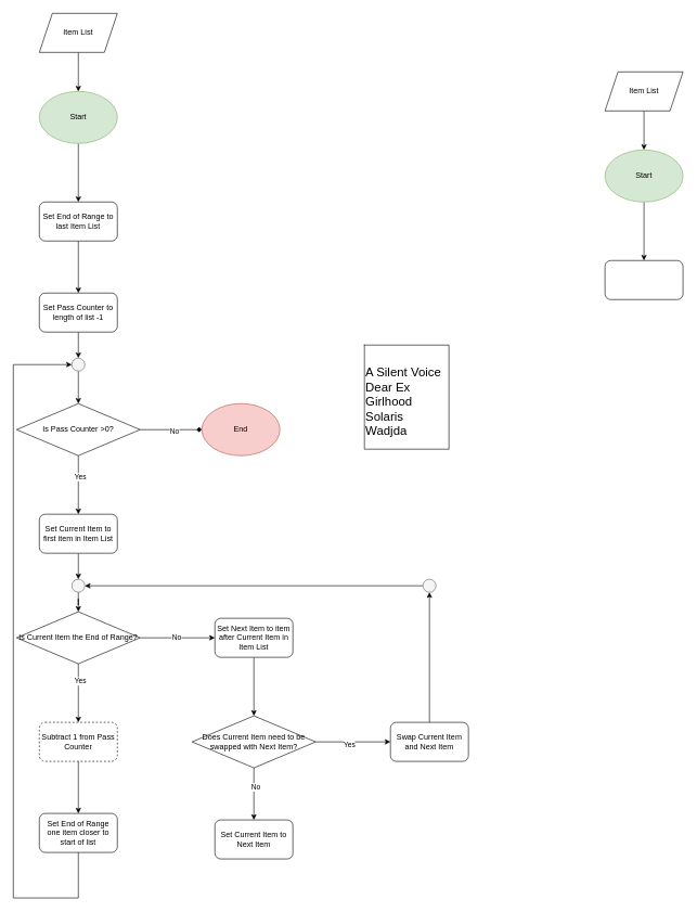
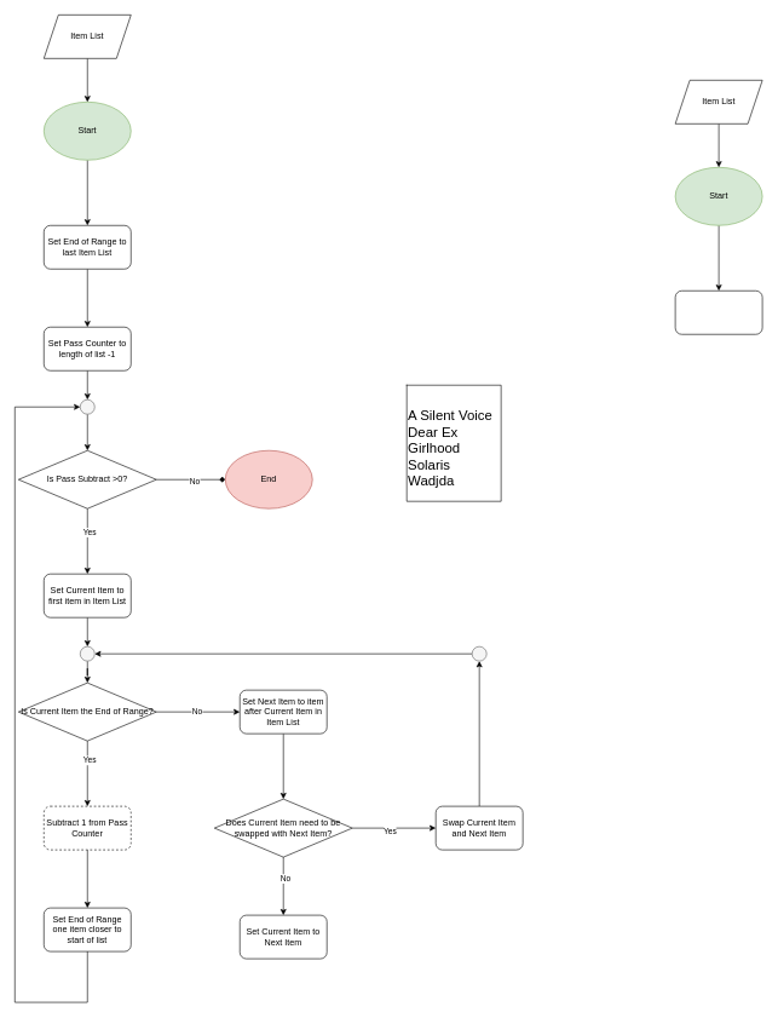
  <mxCell id="0" />
  <mxCell id="1" parent="0" />
  <mxCell id="2" value="" style="edgeStyle=orthogonalEdgeStyle;rounded=0;orthogonalLoop=1;jettySize=auto;html=1;" edge="1" parent="1" source="3" target="5"><mxGeometry relative="1" as="geometry" /></mxCell>
  <mxCell id="3" value="Item List" style="shape=parallelogram;perimeter=parallelogramPerimeter;whiteSpace=wrap;html=1;fixedSize=1;" vertex="1" parent="1"><mxGeometry x="60" y="20" width="120" height="60" as="geometry" /></mxCell>
  <mxCell id="4" value="" style="edgeStyle=orthogonalEdgeStyle;rounded=0;orthogonalLoop=1;jettySize=auto;html=1;" edge="1" parent="1" source="5" target="7"><mxGeometry relative="1" as="geometry" /></mxCell>
  <mxCell id="5" value="Start" style="ellipse;whiteSpace=wrap;html=1;fillColor=#d5e8d4;strokeColor=#82b366;" vertex="1" parent="1"><mxGeometry x="60" y="140" width="120" height="80" as="geometry" /></mxCell>
  <mxCell id="6" value="" style="edgeStyle=orthogonalEdgeStyle;rounded=0;orthogonalLoop=1;jettySize=auto;html=1;" edge="1" parent="1" source="7" target="9"><mxGeometry relative="1" as="geometry" /></mxCell>
  <mxCell id="7" value="Set End of Range to last Item List" style="rounded=1;whiteSpace=wrap;html=1;" vertex="1" parent="1"><mxGeometry x="60" y="310" width="120" height="60" as="geometry" /></mxCell>
  <mxCell id="8" value="" style="edgeStyle=orthogonalEdgeStyle;rounded=0;orthogonalLoop=1;jettySize=auto;html=1;" edge="1" parent="1" source="9" target="11"><mxGeometry relative="1" as="geometry" /></mxCell>
  <mxCell id="9" value="Set Pass Counter to length of list -1" style="rounded=1;whiteSpace=wrap;html=1;" vertex="1" parent="1"><mxGeometry x="60" y="450" width="120" height="60" as="geometry" /></mxCell>
  <mxCell id="10" value="" style="edgeStyle=orthogonalEdgeStyle;rounded=0;orthogonalLoop=1;jettySize=auto;html=1;" edge="1" parent="1" source="11" target="16"><mxGeometry relative="1" as="geometry" /></mxCell>
  <mxCell id="11" value="" style="ellipse;whiteSpace=wrap;html=1;aspect=fixed;fillColor=#f5f5f5;fontColor=#333333;strokeColor=#666666;" vertex="1" parent="1"><mxGeometry x="110" y="550" width="20" height="20" as="geometry" /></mxCell>
  <mxCell id="12" value="" style="edgeStyle=orthogonalEdgeStyle;rounded=0;orthogonalLoop=1;jettySize=auto;html=1;endArrow=diamond;" edge="1" parent="1" source="16" target="17"><mxGeometry relative="1" as="geometry" /></mxCell>
  <mxCell id="13" value="No" style="edgeLabel;html=1;align=center;verticalAlign=middle;resizable=0;points=[];" vertex="1" connectable="0" parent="12"><mxGeometry x="0.095" y="-1" relative="1" as="geometry"><mxPoint as="offset" /></mxGeometry></mxCell>
  <mxCell id="14" value="" style="edgeStyle=orthogonalEdgeStyle;rounded=0;orthogonalLoop=1;jettySize=auto;html=1;" edge="1" parent="1" source="16" target="19"><mxGeometry relative="1" as="geometry" /></mxCell>
  <mxCell id="15" value="Yes" style="edgeLabel;html=1;align=center;verticalAlign=middle;resizable=0;points=[];" vertex="1" connectable="0" parent="14"><mxGeometry x="-0.289" y="2" relative="1" as="geometry"><mxPoint as="offset" /></mxGeometry></mxCell>
- <mxCell id="16" value="Is Pass Counter &amp;gt;0?" style="rhombus;whiteSpace=wrap;html=1;" vertex="1" parent="1"><mxGeometry x="25" y="620" width="190" height="80" as="geometry" /></mxCell>
+ <mxCell id="16" value="Is Pass Subtract &amp;gt;0?" style="rhombus;whiteSpace=wrap;html=1;" vertex="1" parent="1"><mxGeometry x="25" y="620" width="190" height="80" as="geometry" /></mxCell>
  <mxCell id="17" value="End" style="ellipse;whiteSpace=wrap;html=1;fillColor=#f8cecc;strokeColor=#b85450;" vertex="1" parent="1"><mxGeometry x="310" y="620" width="120" height="80" as="geometry" /></mxCell>
  <mxCell id="18" value="" style="edgeStyle=orthogonalEdgeStyle;rounded=0;orthogonalLoop=1;jettySize=auto;html=1;" edge="1" parent="1" source="19" target="21"><mxGeometry relative="1" as="geometry" /></mxCell>
  <mxCell id="19" value="Set Current Item to first item in Item List" style="rounded=1;whiteSpace=wrap;html=1;" vertex="1" parent="1"><mxGeometry x="60" y="790" width="120" height="60" as="geometry" /></mxCell>
  <mxCell id="20" value="" style="edgeStyle=orthogonalEdgeStyle;rounded=0;orthogonalLoop=1;jettySize=auto;html=1;" edge="1" parent="1" source="21" target="26"><mxGeometry relative="1" as="geometry" /></mxCell>
  <mxCell id="21" value="" style="ellipse;whiteSpace=wrap;html=1;aspect=fixed;fillColor=#f5f5f5;fontColor=#333333;strokeColor=#666666;" vertex="1" parent="1"><mxGeometry x="110" y="890" width="20" height="20" as="geometry" /></mxCell>
  <mxCell id="22" value="" style="edgeStyle=orthogonalEdgeStyle;rounded=0;orthogonalLoop=1;jettySize=auto;html=1;" edge="1" parent="1" source="26" target="28"><mxGeometry relative="1" as="geometry" /></mxCell>
  <mxCell id="23" value="No" style="edgeLabel;html=1;align=center;verticalAlign=middle;resizable=0;points=[];" vertex="1" connectable="0" parent="22"><mxGeometry x="-0.043" y="1" relative="1" as="geometry"><mxPoint as="offset" /></mxGeometry></mxCell>
  <mxCell id="24" value="" style="edgeStyle=orthogonalEdgeStyle;rounded=0;orthogonalLoop=1;jettySize=auto;html=1;" edge="1" parent="1" source="26" target="30"><mxGeometry relative="1" as="geometry" /></mxCell>
  <mxCell id="25" value="Yes" style="edgeLabel;html=1;align=center;verticalAlign=middle;resizable=0;points=[];" vertex="1" connectable="0" parent="24"><mxGeometry x="-0.422" y="2" relative="1" as="geometry"><mxPoint as="offset" /></mxGeometry></mxCell>
  <mxCell id="26" value="Is Current Item the End of Range?" style="rhombus;whiteSpace=wrap;html=1;" vertex="1" parent="1"><mxGeometry x="25" y="940" width="190" height="80" as="geometry" /></mxCell>
  <mxCell id="27" value="" style="edgeStyle=orthogonalEdgeStyle;rounded=0;orthogonalLoop=1;jettySize=auto;html=1;" edge="1" parent="1" source="28" target="36"><mxGeometry relative="1" as="geometry" /></mxCell>
  <mxCell id="28" value="Set Next Item to item after Current Item in Item List" style="rounded=1;whiteSpace=wrap;html=1;" vertex="1" parent="1"><mxGeometry x="330" y="950" width="120" height="60" as="geometry" /></mxCell>
  <mxCell id="29" value="" style="edgeStyle=orthogonalEdgeStyle;rounded=0;orthogonalLoop=1;jettySize=auto;html=1;" edge="1" parent="1" source="30" target="31"><mxGeometry relative="1" as="geometry" /></mxCell>
  <mxCell id="30" value="Subtract 1 from Pass Counter" style="rounded=1;whiteSpace=wrap;html=1;dashed=1;" vertex="1" parent="1"><mxGeometry x="60" y="1110" width="120" height="60" as="geometry" /></mxCell>
  <mxCell id="31" value="Set End of Range one item closer to start of list" style="rounded=1;whiteSpace=wrap;html=1;" vertex="1" parent="1"><mxGeometry x="60" y="1250" width="120" height="60" as="geometry" /></mxCell>
  <mxCell id="32" value="" style="edgeStyle=orthogonalEdgeStyle;rounded=0;orthogonalLoop=1;jettySize=auto;html=1;" edge="1" parent="1" source="36" target="38"><mxGeometry relative="1" as="geometry" /></mxCell>
  <mxCell id="33" value="Yes" style="edgeLabel;html=1;align=center;verticalAlign=middle;resizable=0;points=[];" vertex="1" connectable="0" parent="32"><mxGeometry x="-0.113" y="-3" relative="1" as="geometry"><mxPoint as="offset" /></mxGeometry></mxCell>
  <mxCell id="34" value="" style="edgeStyle=orthogonalEdgeStyle;rounded=0;orthogonalLoop=1;jettySize=auto;html=1;" edge="1" parent="1" source="36" target="39"><mxGeometry relative="1" as="geometry" /></mxCell>
  <mxCell id="35" value="No" style="edgeLabel;html=1;align=center;verticalAlign=middle;resizable=0;points=[];" vertex="1" connectable="0" parent="34"><mxGeometry x="-0.267" y="2" relative="1" as="geometry"><mxPoint as="offset" /></mxGeometry></mxCell>
  <mxCell id="36" value="Does Current Item need to be swapped with Next Item?" style="rhombus;whiteSpace=wrap;html=1;" vertex="1" parent="1"><mxGeometry x="295" y="1100" width="190" height="80" as="geometry" /></mxCell>
  <mxCell id="37" value="" style="edgeStyle=orthogonalEdgeStyle;rounded=0;orthogonalLoop=1;jettySize=auto;html=1;" edge="1" parent="1" source="38" target="41"><mxGeometry relative="1" as="geometry" /></mxCell>
  <mxCell id="38" value="Swap Current Item and Next Item" style="rounded=1;whiteSpace=wrap;html=1;" vertex="1" parent="1"><mxGeometry x="600" y="1110" width="120" height="60" as="geometry" /></mxCell>
  <mxCell id="39" value="Set Current Item to Next Item" style="rounded=1;whiteSpace=wrap;html=1;" vertex="1" parent="1"><mxGeometry x="330" y="1260" width="120" height="60" as="geometry" /></mxCell>
  <mxCell id="40" value="" style="edgeStyle=orthogonalEdgeStyle;rounded=0;orthogonalLoop=1;jettySize=auto;html=1;" edge="1" parent="1" source="41" target="21"><mxGeometry relative="1" as="geometry" /></mxCell>
  <mxCell id="41" value="" style="ellipse;whiteSpace=wrap;html=1;aspect=fixed;fillColor=#f5f5f5;fontColor=#333333;strokeColor=#666666;" vertex="1" parent="1"><mxGeometry x="650" y="890" width="20" height="20" as="geometry" /></mxCell>
  <mxCell id="42" value="" style="endArrow=classic;html=1;rounded=0;exitX=0.5;exitY=1;exitDx=0;exitDy=0;entryX=0;entryY=0.5;entryDx=0;entryDy=0;" edge="1" parent="1" source="31" target="11"><mxGeometry width="50" height="50" relative="1" as="geometry"><mxPoint x="410" y="1200" as="sourcePoint" /><mxPoint x="20" y="560" as="targetPoint" /><Array as="points"><mxPoint x="120" y="1380" /><mxPoint x="20" y="1380" /><mxPoint x="20" y="560" /></Array></mxGeometry></mxCell>
  <mxCell id="43" value="" style="shape=table;startSize=0;container=1;collapsible=0;childLayout=tableLayout;align=right;" vertex="1" parent="1"><mxGeometry x="560" y="530" width="130" height="160" as="geometry" /></mxCell>
  <mxCell id="44" value="" style="shape=tableRow;horizontal=0;startSize=0;swimlaneHead=0;swimlaneBody=0;strokeColor=inherit;top=0;left=0;bottom=0;right=0;collapsible=0;dropTarget=0;fillColor=none;points=[[0,0.5],[1,0.5]];portConstraint=eastwest;" vertex="1" parent="43"><mxGeometry width="130" height="160" as="geometry" /></mxCell>
  <mxCell id="45" value="&lt;div align=&quot;left&quot;&gt;&lt;br&gt;&lt;/div&gt;&lt;div style=&quot;font-size: 19px;&quot; align=&quot;left&quot;&gt;A Silent Voice&lt;br&gt;Dear Ex&lt;br&gt;Girlhood&lt;br&gt;Solaris&lt;br&gt;Wadjda&lt;/div&gt;" style="shape=partialRectangle;html=1;whiteSpace=wrap;connectable=0;strokeColor=inherit;overflow=hidden;fillColor=none;top=0;left=0;bottom=0;right=0;pointerEvents=1;align=left;" vertex="1" parent="44"><mxGeometry width="130" height="160" as="geometry"><mxRectangle width="130" height="160" as="alternateBounds" /></mxGeometry></mxCell>
  <mxCell id="46" value="" style="edgeStyle=orthogonalEdgeStyle;rounded=0;orthogonalLoop=1;jettySize=auto;html=1;" edge="1" parent="1" source="47" target="50"><mxGeometry relative="1" as="geometry" /></mxCell>
  <mxCell id="47" value="Start" style="ellipse;whiteSpace=wrap;html=1;fillColor=#d5e8d4;strokeColor=#82b366;" vertex="1" parent="1"><mxGeometry x="930" y="230" width="120" height="80" as="geometry" /></mxCell>
  <mxCell id="48" value="" style="edgeStyle=orthogonalEdgeStyle;rounded=0;orthogonalLoop=1;jettySize=auto;html=1;" edge="1" parent="1" source="49" target="47"><mxGeometry relative="1" as="geometry" /></mxCell>
  <mxCell id="49" value="Item List" style="shape=parallelogram;perimeter=parallelogramPerimeter;whiteSpace=wrap;html=1;fixedSize=1;" vertex="1" parent="1"><mxGeometry x="930" y="110" width="120" height="60" as="geometry" /></mxCell>
  <mxCell id="50" value="" style="rounded=1;whiteSpace=wrap;html=1;" vertex="1" parent="1"><mxGeometry x="930" y="400" width="120" height="60" as="geometry" /></mxCell>
